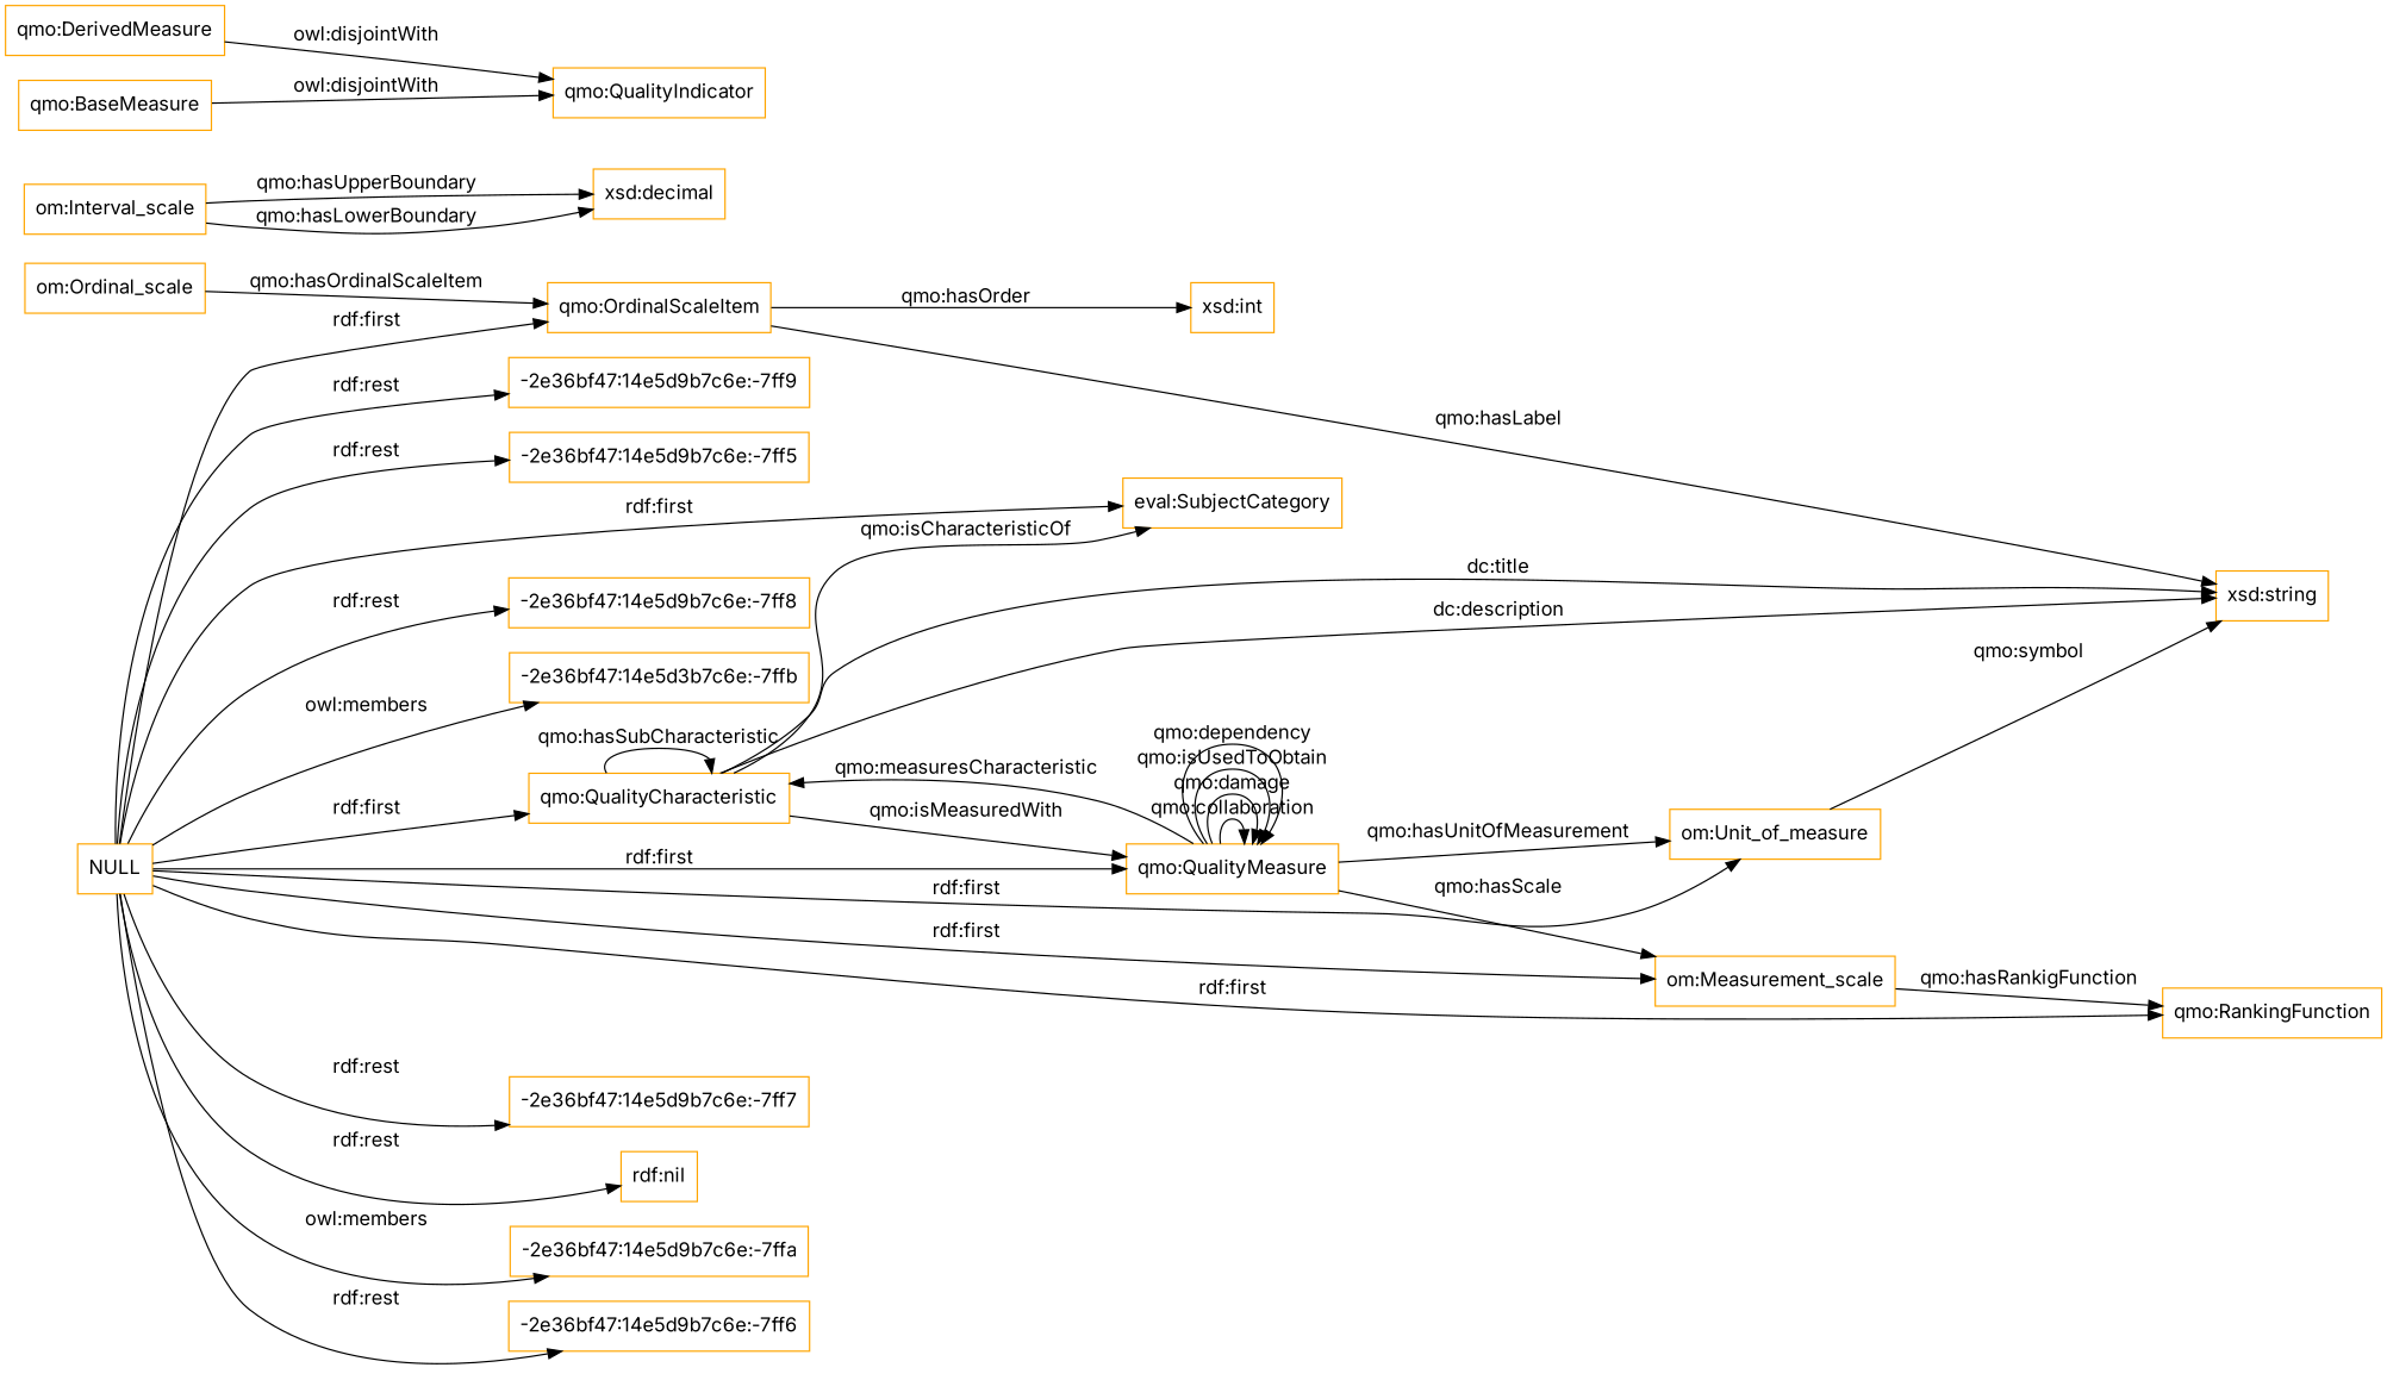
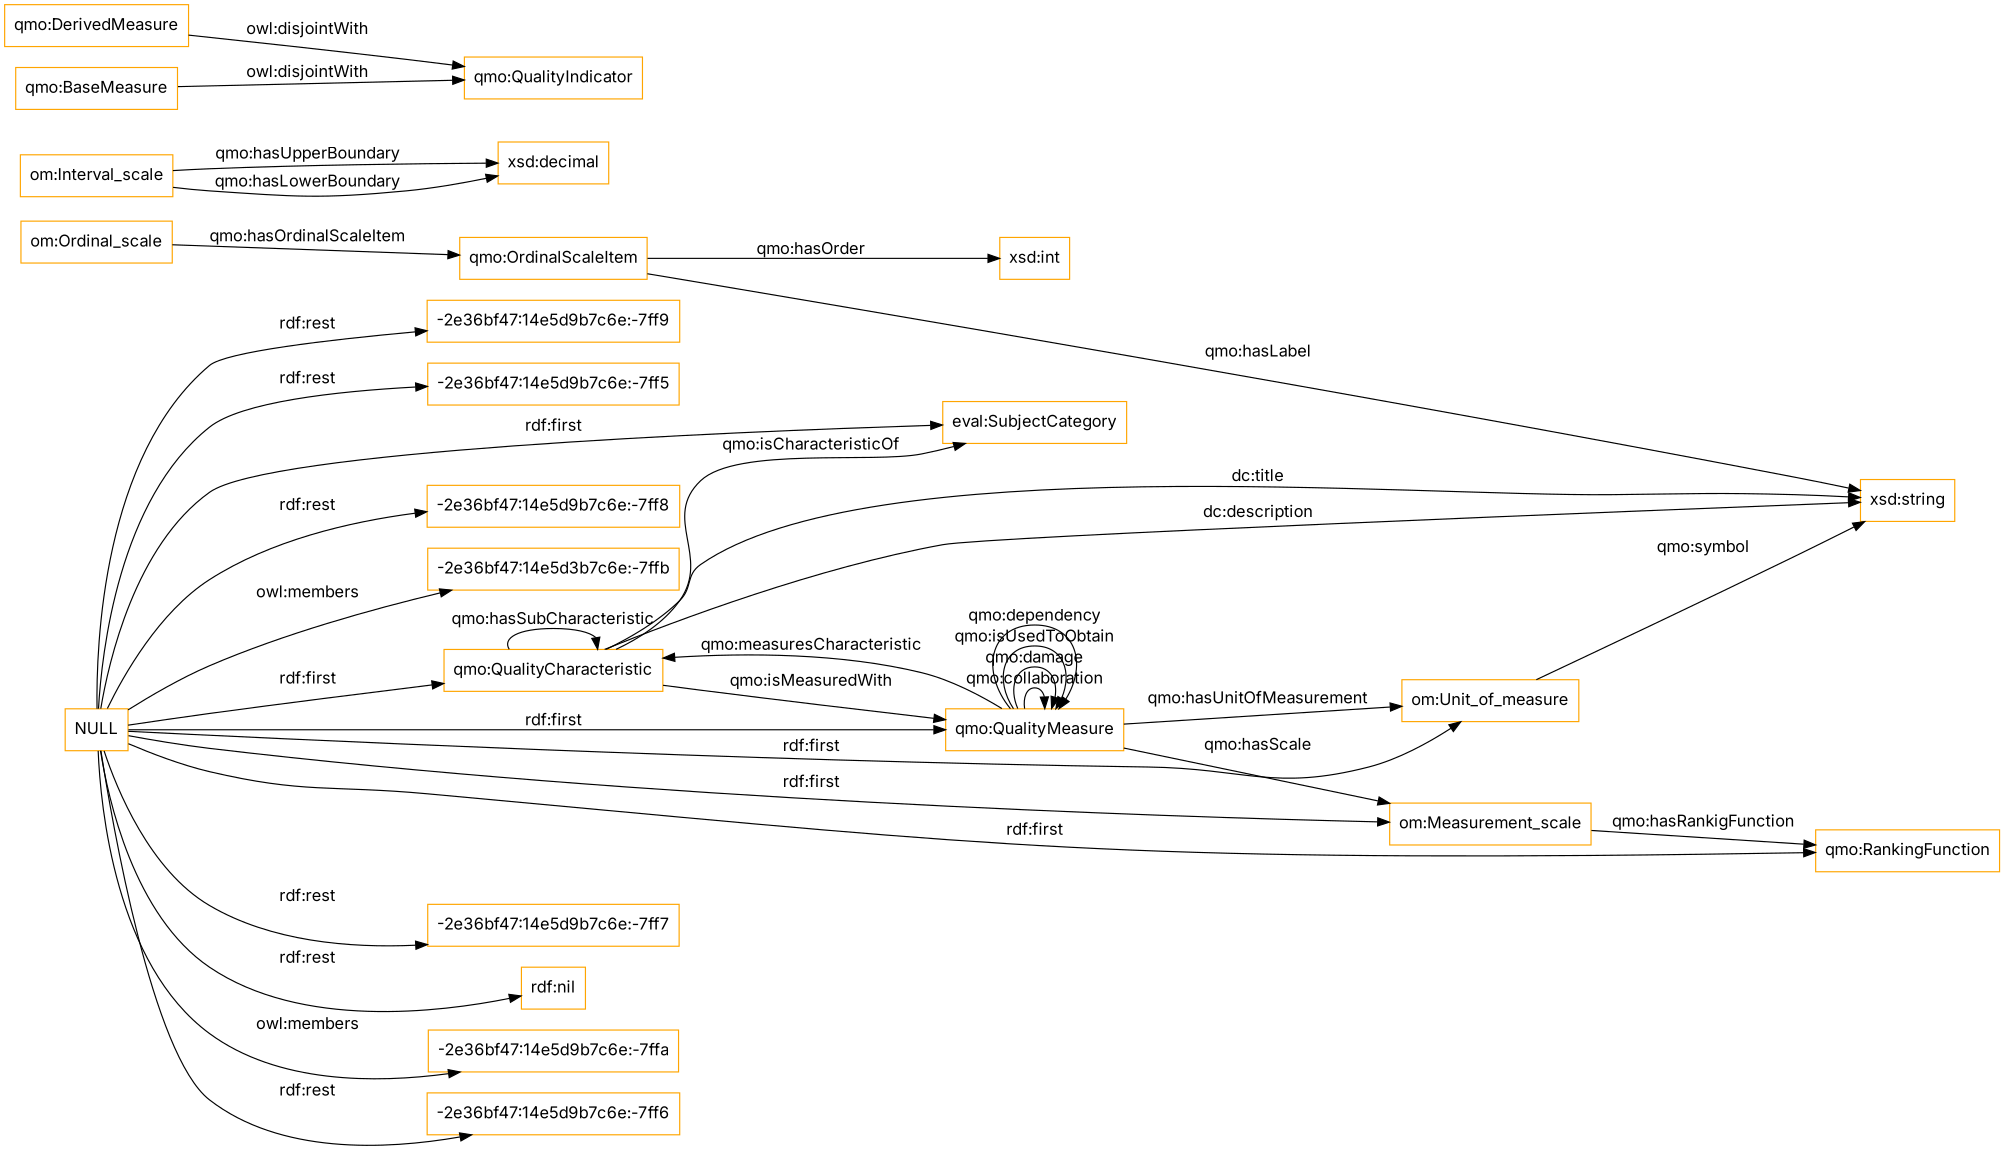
  digraph {
    fontname=Inter
    rankdir=LR
    node [color=orange fontname=Inter shape=rectangle]
    edge [fontname=Inter]
    "qmo:OrdinalScaleItem"
    "xsd:string"
    "xsd:int"
    "qmo:QualityCharacteristic"
    "eval:SubjectCategory"
    "qmo:QualityMeasure"
    "om:Measurement_scale"
    "om:Unit_of_measure"
    "qmo:RankingFunction"
    "om:Interval_scale"
    "xsd:decimal"
    "om:Ordinal_scale"
    "qmo:DerivedMeasure"
    "qmo:QualityIndicator"
    "qmo:BaseMeasure"
    NULL
    "-2e36bf47:14e5d9b7c6e:-7ff7"
    "rdf:nil"
    "-2e36bf47:14e5d9b7c6e:-7ffa"
    "-2e36bf47:14e5d9b7c6e:-7ff6"
    "-2e36bf47:14e5d9b7c6e:-7ff9"
    "-2e36bf47:14e5d9b7c6e:-7ff5"
    "-2e36bf47:14e5d9b7c6e:-7ff8"
    n24 [label="-2e36bf47:14e5d3b7c6e:-7ffb"]
    "qmo:OrdinalScaleItem" -> "xsd:string" [label="qmo:hasLabel"]
    "qmo:OrdinalScaleItem" -> "xsd:int" [label="qmo:hasOrder"]
    "qmo:QualityCharacteristic" -> "xsd:string" [label="dc:description"]
    "qmo:QualityCharacteristic" -> "xsd:string" [label="dc:title"]
    "qmo:QualityCharacteristic" -> "qmo:QualityCharacteristic" [label="qmo:hasSubCharacteristic"]
    "qmo:QualityCharacteristic" -> "eval:SubjectCategory" [label="qmo:isCharacteristicOf"]
    "qmo:QualityCharacteristic" -> "qmo:QualityMeasure" [label="qmo:isMeasuredWith"]
    "qmo:QualityMeasure" -> "qmo:QualityCharacteristic" [label="qmo:measuresCharacteristic"]
    "qmo:QualityMeasure" -> "qmo:QualityMeasure" [label="qmo:collaboration"]
    "qmo:QualityMeasure" -> "qmo:QualityMeasure" [label="qmo:damage"]
    "qmo:QualityMeasure" -> "qmo:QualityMeasure" [label="qmo:isUsedToObtain"]
    "qmo:QualityMeasure" -> "qmo:QualityMeasure" [label="qmo:dependency"]
    "qmo:QualityMeasure" -> "om:Measurement_scale" [label="qmo:hasScale"]
    "qmo:QualityMeasure" -> "om:Unit_of_measure" [label="qmo:hasUnitOfMeasurement"]
    "om:Measurement_scale" -> "qmo:RankingFunction" [label="qmo:hasRankigFunction"]
    "om:Unit_of_measure" -> "xsd:string" [label="qmo:symbol"]
    "om:Interval_scale" -> "xsd:decimal" [label="qmo:hasUpperBoundary"]
    "om:Interval_scale" -> "xsd:decimal" [label="qmo:hasLowerBoundary"]
    "om:Ordinal_scale" -> "qmo:OrdinalScaleItem" [label="qmo:hasOrdinalScaleItem"]
    "qmo:DerivedMeasure" -> "qmo:QualityIndicator" [label="owl:disjointWith"]
    "qmo:BaseMeasure" -> "qmo:QualityIndicator" [label="owl:disjointWith"]
-   NULL -> "qmo:OrdinalScaleItem" [label="rdf:first"]
    NULL -> "qmo:QualityCharacteristic" [label="rdf:first"]
    NULL -> "eval:SubjectCategory" [label="rdf:first"]
    NULL -> "qmo:QualityMeasure" [label="rdf:first"]
    NULL -> "om:Measurement_scale" [label="rdf:first"]
    NULL -> "om:Unit_of_measure" [label="rdf:first"]
    NULL -> "qmo:RankingFunction" [label="rdf:first"]
    NULL -> "-2e36bf47:14e5d9b7c6e:-7ff7" [label="rdf:rest"]
    NULL -> "rdf:nil" [label="rdf:rest"]
    NULL -> "-2e36bf47:14e5d9b7c6e:-7ffa" [label="owl:members"]
    NULL -> "-2e36bf47:14e5d9b7c6e:-7ff6" [label="rdf:rest"]
    NULL -> "-2e36bf47:14e5d9b7c6e:-7ff9" [label="rdf:rest"]
    NULL -> "-2e36bf47:14e5d9b7c6e:-7ff5" [label="rdf:rest"]
    NULL -> "-2e36bf47:14e5d9b7c6e:-7ff8" [label="rdf:rest"]
    NULL -> n24 [label="owl:members"]
  }
